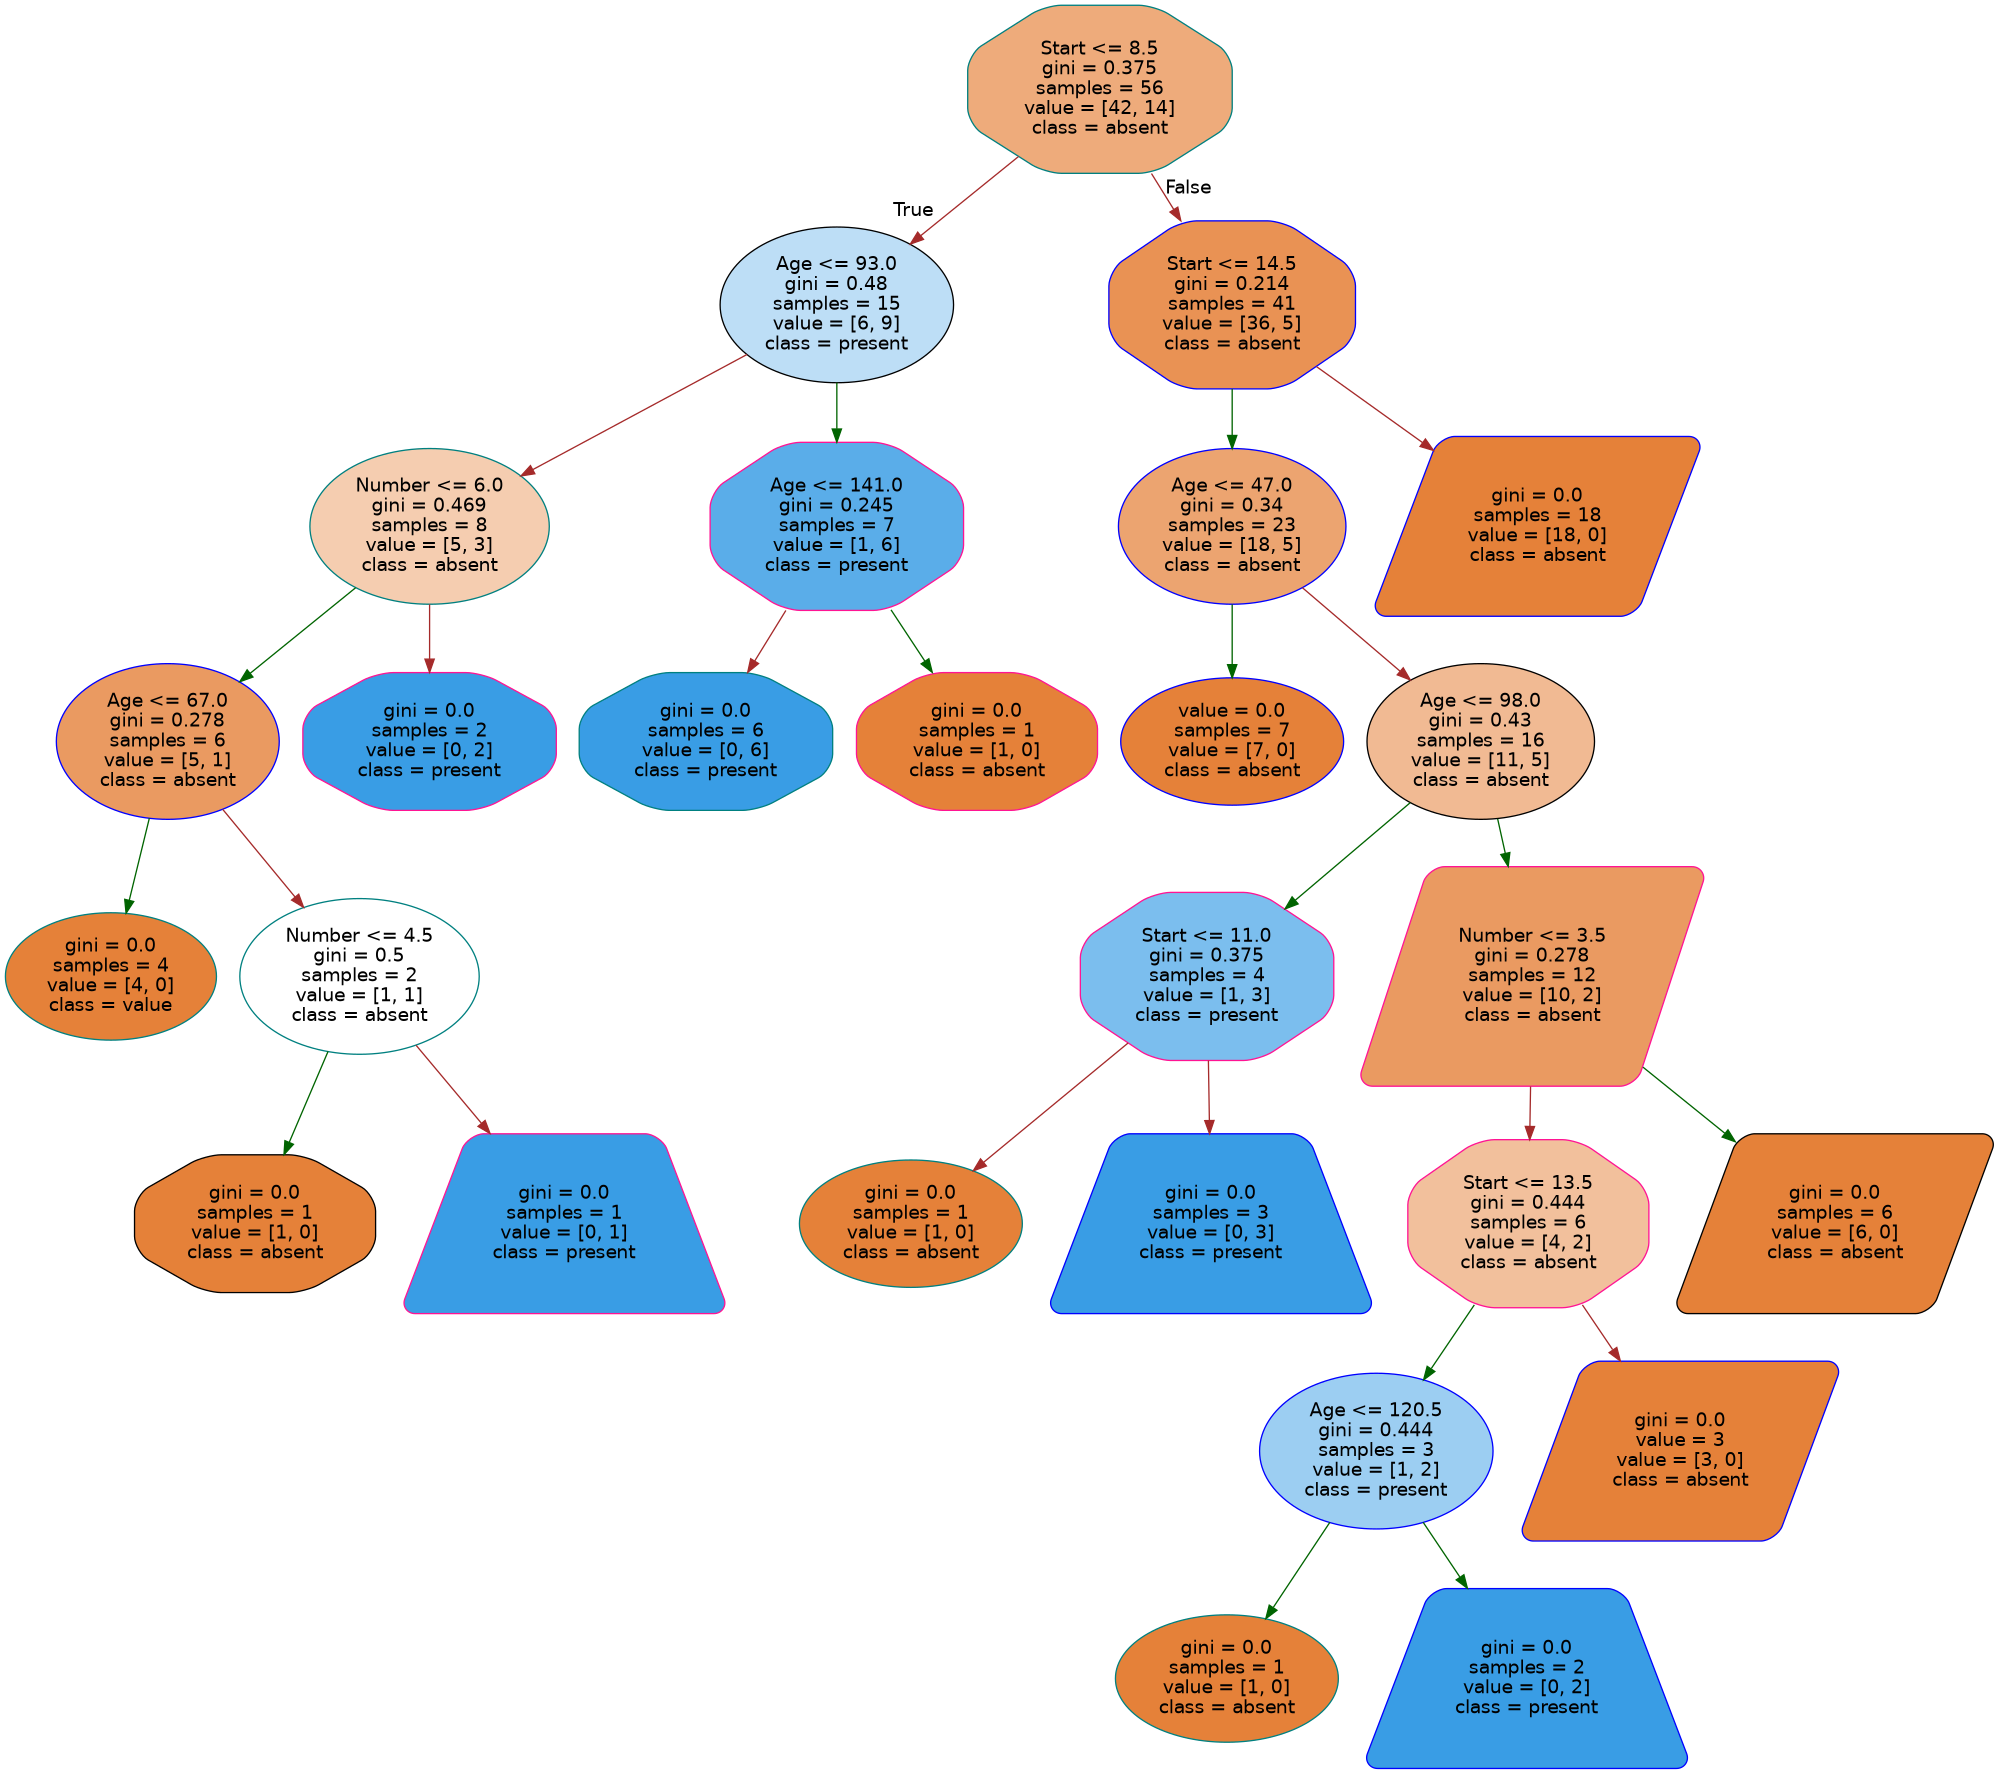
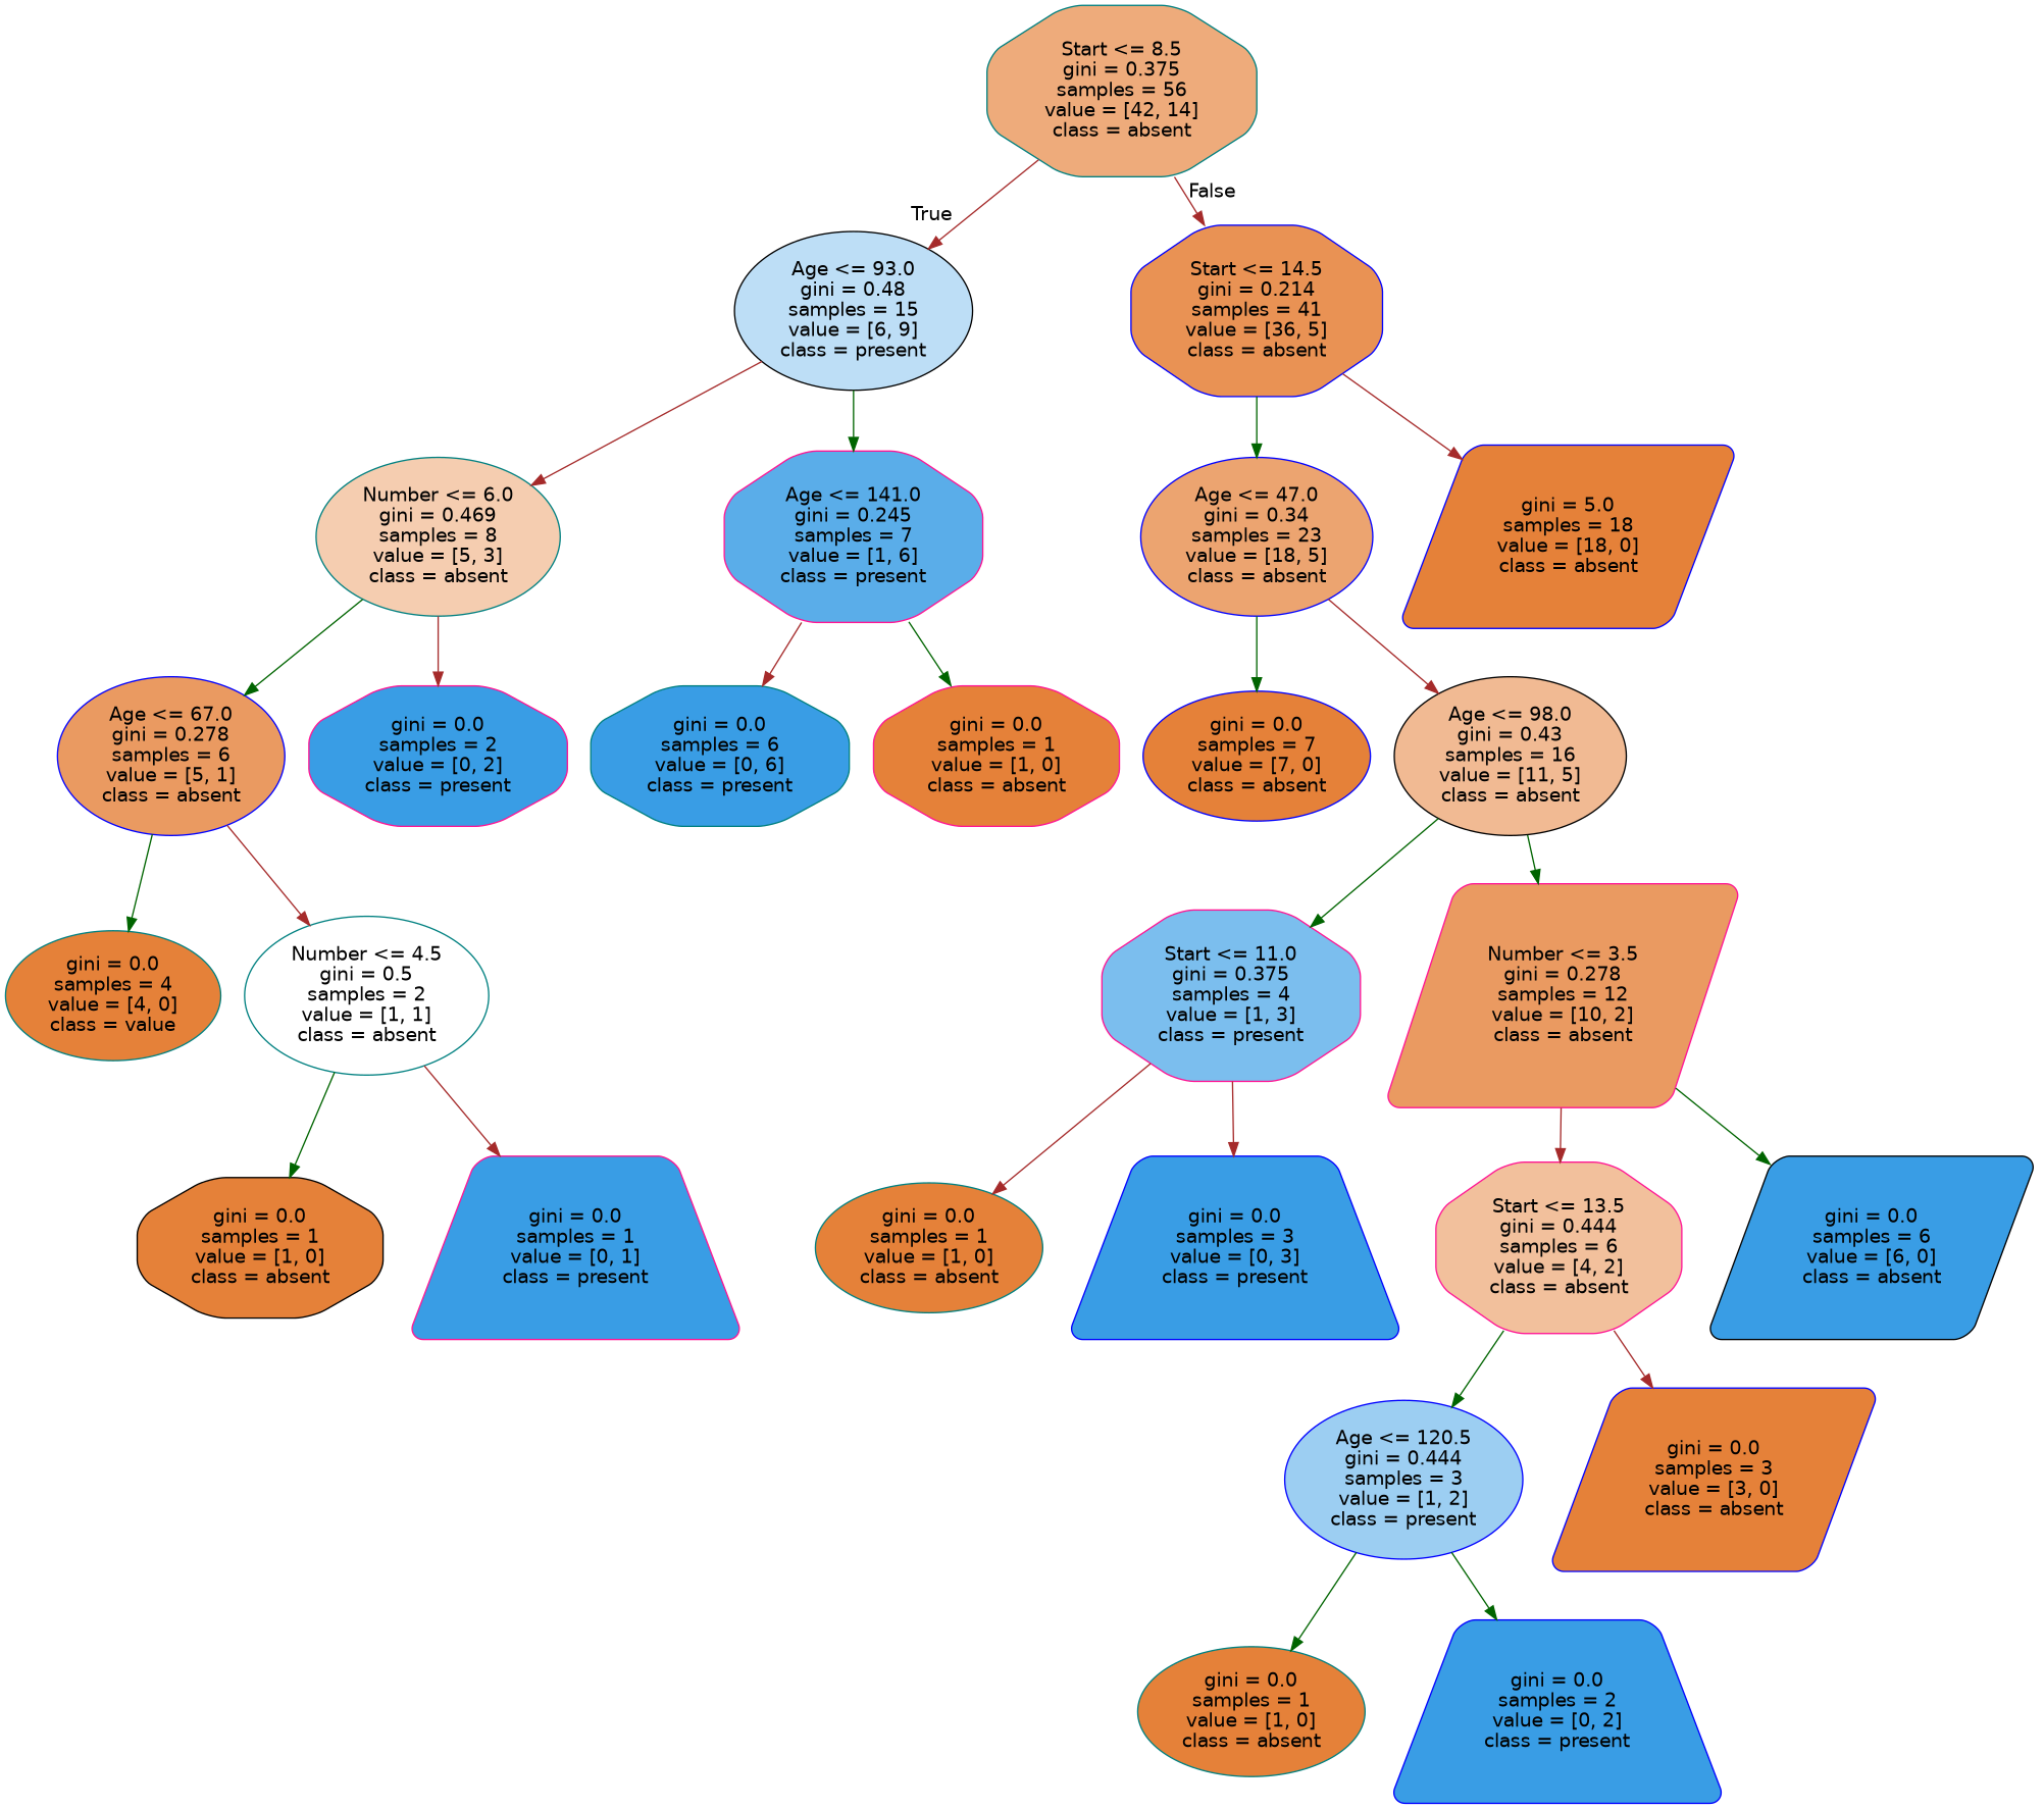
  digraph {
    node [color=blue fillcolor="#e58139" fontname=helvetica shape=ellipse style="filled, rounded"]
    edge [color=brown fontname=helvetica]
    n1 [color=teal fillcolor="#eeab7b" label="Start <= 8.5\ngini = 0.375\nsamples = 56\nvalue = [42, 14]\nclass = absent" shape=octagon]
    n2 [color=black fillcolor="#bddef6" label="Age <= 93.0\ngini = 0.48\nsamples = 15\nvalue = [6, 9]\nclass = present"]
    n3 [fillcolor="#e99254" label="Start <= 14.5\ngini = 0.214\nsamples = 41\nvalue = [36, 5]\nclass = absent" shape=octagon]
    n4 [color=teal fillcolor="#f5cdb0" label="Number <= 6.0\ngini = 0.469\nsamples = 8\nvalue = [5, 3]\nclass = absent"]
    n5 [color=deeppink fillcolor="#5aade9" label="Age <= 141.0\ngini = 0.245\nsamples = 7\nvalue = [1, 6]\nclass = present" shape=octagon]
    n6 [fillcolor="#eca470" label="Age <= 47.0\ngini = 0.34\nsamples = 23\nvalue = [18, 5]\nclass = absent"]
-   n7 [label="gini = 0.0\nsamples = 18\nvalue = [18, 0]\nclass = absent" shape=parallelogram]
+   n7 [label="gini = 5.0\nsamples = 18\nvalue = [18, 0]\nclass = absent" shape=parallelogram]
    n8 [fillcolor="#ea9a61" label="Age <= 67.0\ngini = 0.278\nsamples = 6\nvalue = [5, 1]\nclass = absent"]
    n9 [color=deeppink fillcolor="#399de5" label="gini = 0.0\nsamples = 2\nvalue = [0, 2]\nclass = present" shape=octagon]
    n10 [color=teal fillcolor="#399de5" label="gini = 0.0\nsamples = 6\nvalue = [0, 6]\nclass = present" shape=octagon]
    n11 [color=deeppink label="gini = 0.0\nsamples = 1\nvalue = [1, 0]\nclass = absent" shape=octagon]
    n12 [color=teal label="gini = 0.0\nsamples = 4\nvalue = [4, 0]\nclass = value"]
    n13 [color=teal fillcolor="#ffffff" label="Number <= 4.5\ngini = 0.5\nsamples = 2\nvalue = [1, 1]\nclass = absent"]
    n14 [color=black label="gini = 0.0\nsamples = 1\nvalue = [1, 0]\nclass = absent" shape=octagon]
    n15 [color=deeppink fillcolor="#399de5" label="gini = 0.0\nsamples = 1\nvalue = [0, 1]\nclass = present" shape=trapezium]
-   n16 [label="value = 0.0\nsamples = 7\nvalue = [7, 0]\nclass = absent"]
+   n16 [label="gini = 0.0\nsamples = 7\nvalue = [7, 0]\nclass = absent"]
    n17 [color=black fillcolor="#f1ba93" label="Age <= 98.0\ngini = 0.43\nsamples = 16\nvalue = [11, 5]\nclass = absent"]
    n18 [color=deeppink fillcolor="#7bbeee" label="Start <= 11.0\ngini = 0.375\nsamples = 4\nvalue = [1, 3]\nclass = present" shape=octagon]
    n19 [color=deeppink fillcolor="#ea9a61" label="Number <= 3.5\ngini = 0.278\nsamples = 12\nvalue = [10, 2]\nclass = absent" shape=parallelogram]
    n20 [color=teal label="gini = 0.0\nsamples = 1\nvalue = [1, 0]\nclass = absent"]
    n21 [fillcolor="#399de5" label="gini = 0.0\nsamples = 3\nvalue = [0, 3]\nclass = present" shape=trapezium]
    n22 [color=deeppink fillcolor="#f2c09c" label="Start <= 13.5\ngini = 0.444\nsamples = 6\nvalue = [4, 2]\nclass = absent" shape=octagon]
-   n23 [color=black label="gini = 0.0\nsamples = 6\nvalue = [6, 0]\nclass = absent" shape=parallelogram]
+   n23 [color=black fillcolor="#399de5" label="gini = 0.0\nsamples = 6\nvalue = [6, 0]\nclass = absent" shape=parallelogram]
    n24 [fillcolor="#9ccef2" label="Age <= 120.5\ngini = 0.444\nsamples = 3\nvalue = [1, 2]\nclass = present"]
-   n25 [label="gini = 0.0\nvalue = 3\nvalue = [3, 0]\nclass = absent" shape=parallelogram]
+   n25 [label="gini = 0.0\nsamples = 3\nvalue = [3, 0]\nclass = absent" shape=parallelogram]
    n26 [color=teal label="gini = 0.0\nsamples = 1\nvalue = [1, 0]\nclass = absent"]
    n27 [fillcolor="#399de5" label="gini = 0.0\nsamples = 2\nvalue = [0, 2]\nclass = present" shape=trapezium]
    n1 -> n2 [headlabel=True labelangle=45 labeldistance=2.5]
    n1 -> n3 [headlabel=False labelangle=-45 labeldistance=2.5]
    n2 -> n4
    n2 -> n5 [color=darkgreen]
    n3 -> n6 [color=darkgreen]
    n3 -> n7
    n4 -> n8 [color=darkgreen]
    n4 -> n9
    n5 -> n10
    n5 -> n11 [color=darkgreen]
    n6 -> n16 [color=darkgreen]
    n6 -> n17
    n8 -> n12 [color=darkgreen]
    n8 -> n13
    n13 -> n14 [color=darkgreen]
    n13 -> n15
    n17 -> n18 [color=darkgreen]
    n17 -> n19 [color=darkgreen]
    n18 -> n20
    n18 -> n21
    n19 -> n22
    n19 -> n23 [color=darkgreen]
    n22 -> n24 [color=darkgreen]
    n22 -> n25
    n24 -> n26 [color=darkgreen]
    n24 -> n27 [color=darkgreen]
  }
